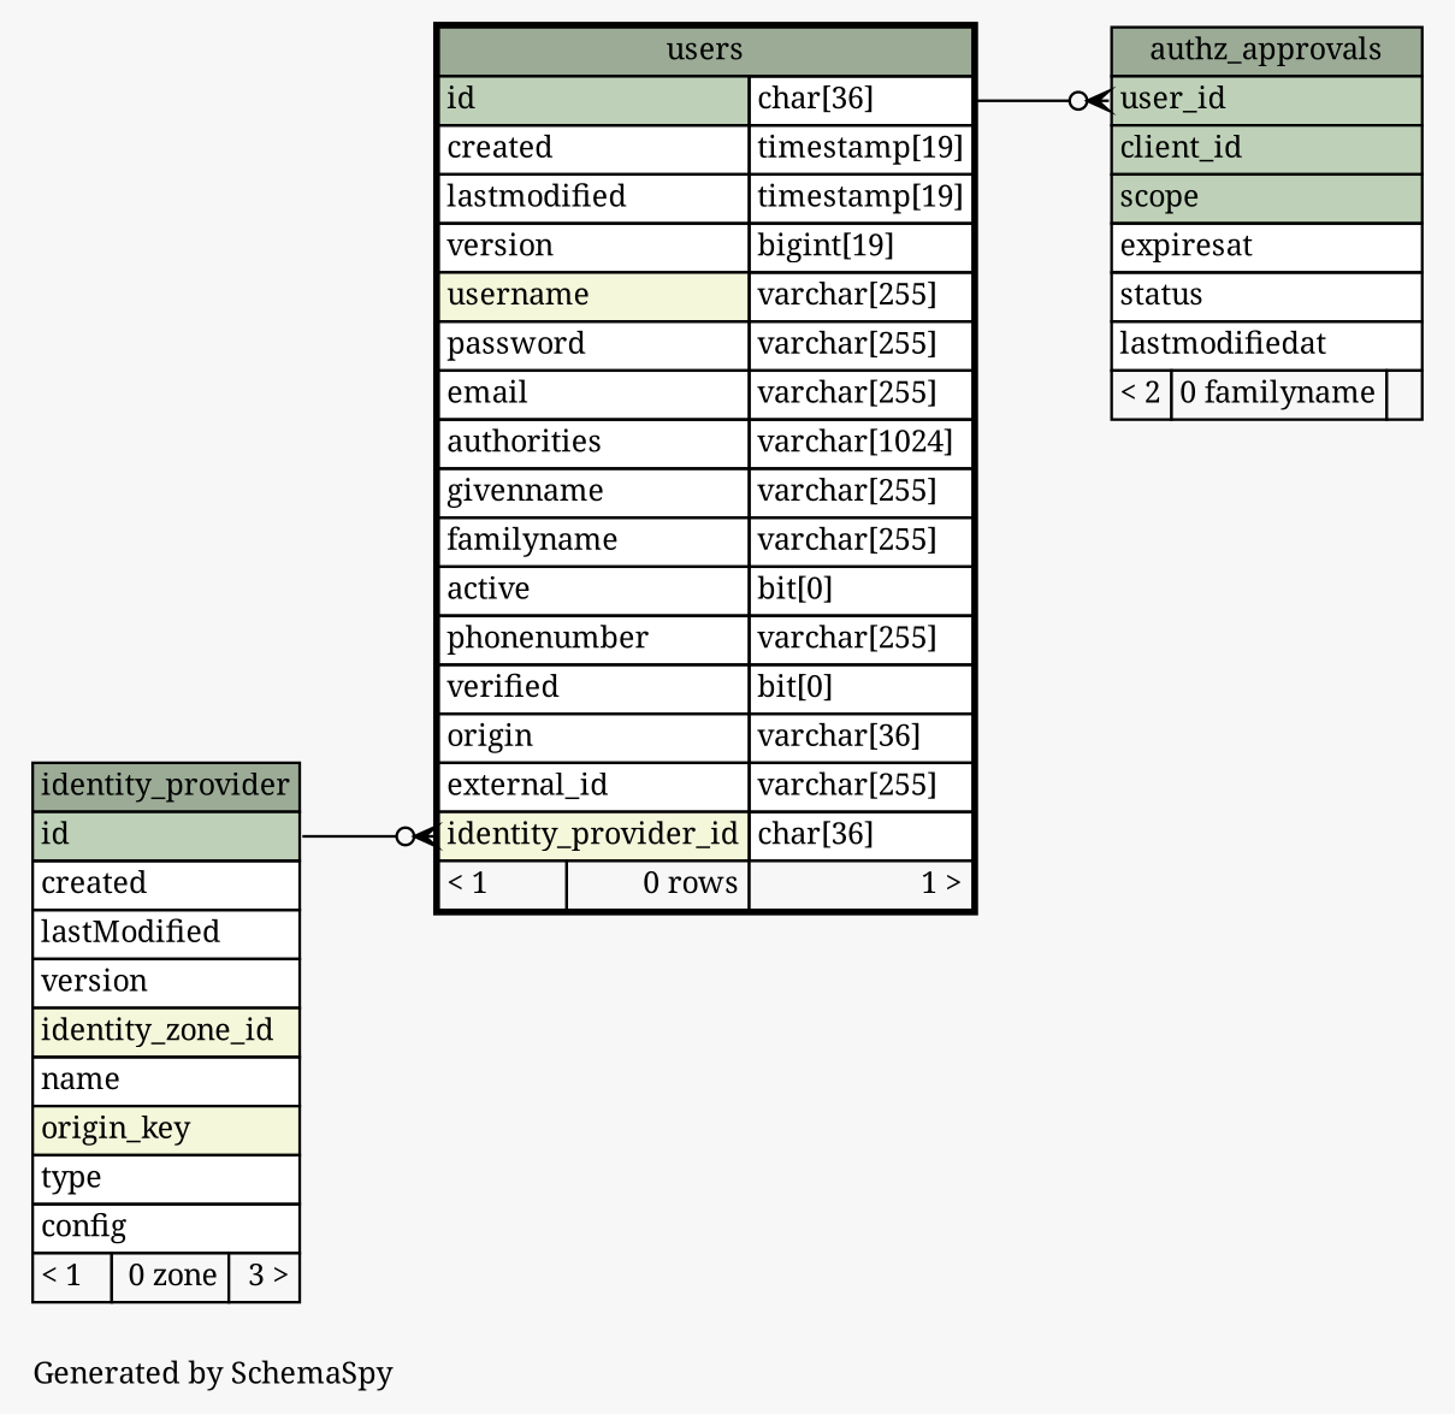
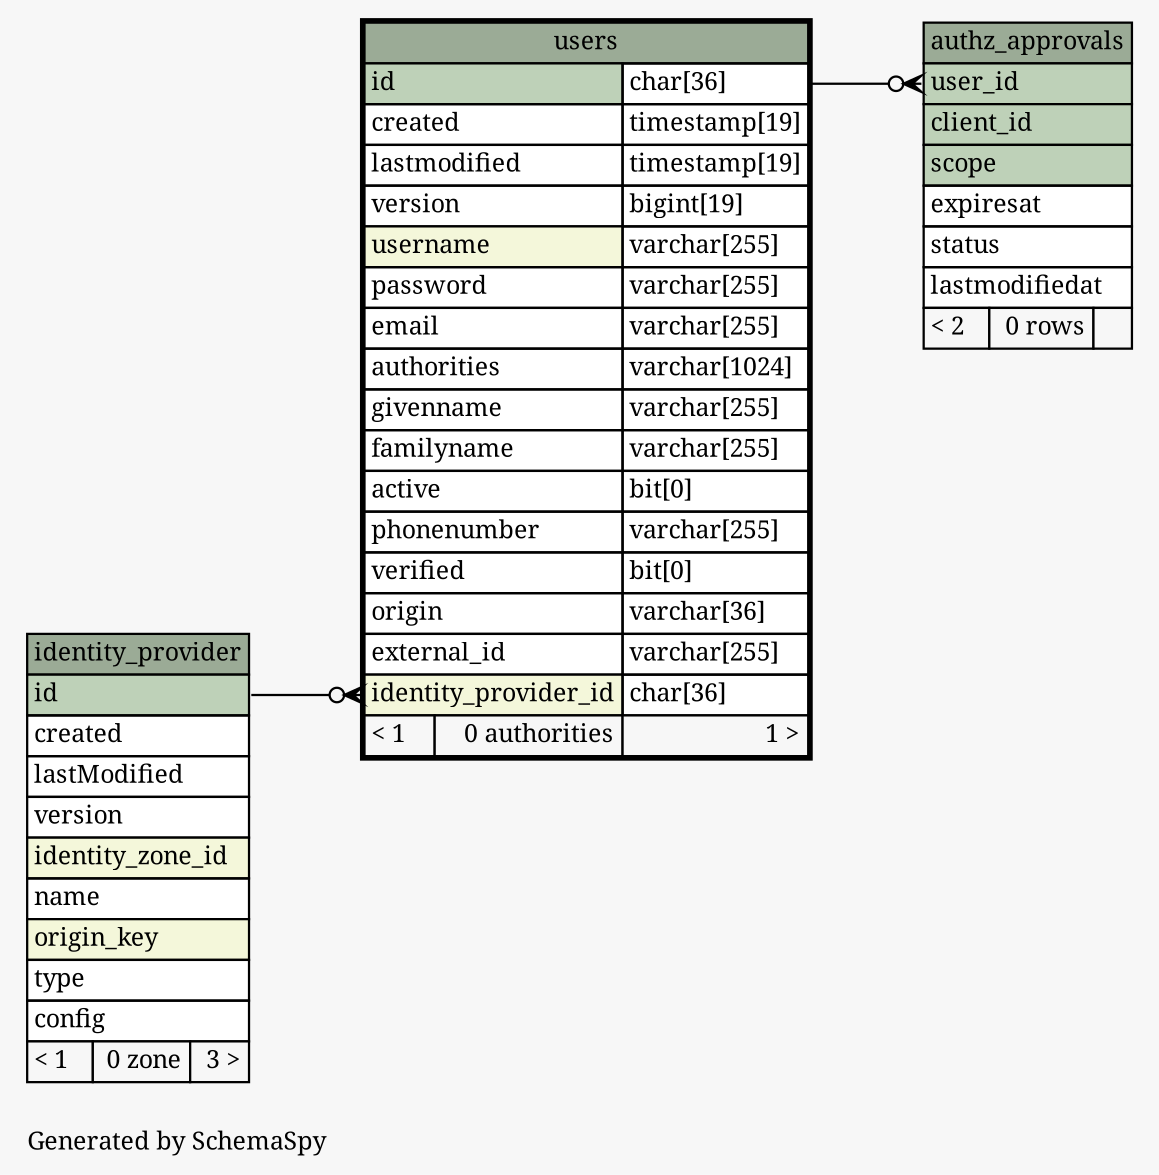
  digraph {
    bgcolor="#f7f7f7"
    fontname="Noto Serif"
    fontsize=11
    label="\nGenerated by SchemaSpy"
    labeljust=l
    nodesep=0.18
    rankdir=RL
    ranksep=0.46
    node [fontname="Noto Serif" fontsize=11 shape=plaintext]
    edge [arrowhead=none arrowsize=0.8 arrowtail=crowodot dir=back fontname="Noto Serif"]
-   n1 [label=<     <TABLE BORDER="0" CELLBORDER="1" CELLSPACING="0" BGCOLOR="#ffffff">       <TR><TD COLSPAN="3" BGCOLOR="#9bab96" ALIGN="CENTER">authz_approvals</TD></TR>       <TR><TD PORT="user_id" COLSPAN="3" BGCOLOR="#bed1b8" ALIGN="LEFT">user_id</TD></TR>       <TR><TD PORT="client_id" COLSPAN="3" BGCOLOR="#bed1b8" ALIGN="LEFT">client_id</TD></TR>       <TR><TD PORT="scope" COLSPAN="3" BGCOLOR="#bed1b8" ALIGN="LEFT">scope</TD></TR>       <TR><TD PORT="expiresat" COLSPAN="3" ALIGN="LEFT">expiresat</TD></TR>       <TR><TD PORT="status" COLSPAN="3" ALIGN="LEFT">status</TD></TR>       <TR><TD PORT="lastmodifiedat" COLSPAN="3" ALIGN="LEFT">lastmodifiedat</TD></TR>       <TR><TD ALIGN="LEFT" BGCOLOR="#f7f7f7">&lt; 2</TD><TD ALIGN="RIGHT" BGCOLOR="#f7f7f7">0 familyname</TD><TD ALIGN="RIGHT" BGCOLOR="#f7f7f7">  </TD></TR>     </TABLE>>]
-   n2 [label=<     <TABLE BORDER="2" CELLBORDER="1" CELLSPACING="0" BGCOLOR="#ffffff">       <TR><TD COLSPAN="3" BGCOLOR="#9bab96" ALIGN="CENTER">users</TD></TR>       <TR><TD PORT="id" COLSPAN="2" BGCOLOR="#bed1b8" ALIGN="LEFT">id</TD><TD PORT="id.type" ALIGN="LEFT">char[36]</TD></TR>       <TR><TD PORT="created" COLSPAN="2" ALIGN="LEFT">created</TD><TD PORT="created.type" ALIGN="LEFT">timestamp[19]</TD></TR>       <TR><TD PORT="lastmodified" COLSPAN="2" ALIGN="LEFT">lastmodified</TD><TD PORT="lastmodified.type" ALIGN="LEFT">timestamp[19]</TD></TR>       <TR><TD PORT="version" COLSPAN="2" ALIGN="LEFT">version</TD><TD PORT="version.type" ALIGN="LEFT">bigint[19]</TD></TR>       <TR><TD PORT="username" COLSPAN="2" BGCOLOR="#f4f7da" ALIGN="LEFT">username</TD><TD PORT="username.type" ALIGN="LEFT">varchar[255]</TD></TR>       <TR><TD PORT="password" COLSPAN="2" ALIGN="LEFT">password</TD><TD PORT="password.type" ALIGN="LEFT">varchar[255]</TD></TR>       <TR><TD PORT="email" COLSPAN="2" ALIGN="LEFT">email</TD><TD PORT="email.type" ALIGN="LEFT">varchar[255]</TD></TR>       <TR><TD PORT="authorities" COLSPAN="2" ALIGN="LEFT">authorities</TD><TD PORT="authorities.type" ALIGN="LEFT">varchar[1024]</TD></TR>       <TR><TD PORT="givenname" COLSPAN="2" ALIGN="LEFT">givenname</TD><TD PORT="givenname.type" ALIGN="LEFT">varchar[255]</TD></TR>       <TR><TD PORT="familyname" COLSPAN="2" ALIGN="LEFT">familyname</TD><TD PORT="familyname.type" ALIGN="LEFT">varchar[255]</TD></TR>       <TR><TD PORT="active" COLSPAN="2" ALIGN="LEFT">active</TD><TD PORT="active.type" ALIGN="LEFT">bit[0]</TD></TR>       <TR><TD PORT="phonenumber" COLSPAN="2" ALIGN="LEFT">phonenumber</TD><TD PORT="phonenumber.type" ALIGN="LEFT">varchar[255]</TD></TR>       <TR><TD PORT="verified" COLSPAN="2" ALIGN="LEFT">verified</TD><TD PORT="verified.type" ALIGN="LEFT">bit[0]</TD></TR>       <TR><TD PORT="origin" COLSPAN="2" ALIGN="LEFT">origin</TD><TD PORT="origin.type" ALIGN="LEFT">varchar[36]</TD></TR>       <TR><TD PORT="external_id" COLSPAN="2" ALIGN="LEFT">external_id</TD><TD PORT="external_id.type" ALIGN="LEFT">varchar[255]</TD></TR>       <TR><TD PORT="identity_provider_id" COLSPAN="2" BGCOLOR="#f4f7da" ALIGN="LEFT">identity_provider_id</TD><TD PORT="identity_provider_id.type" ALIGN="LEFT">char[36]</TD></TR>       <TR><TD ALIGN="LEFT" BGCOLOR="#f7f7f7">&lt; 1</TD><TD ALIGN="RIGHT" BGCOLOR="#f7f7f7">0 rows</TD><TD ALIGN="RIGHT" BGCOLOR="#f7f7f7">1 &gt;</TD></TR>     </TABLE>>]
+   n1 [label=<     <TABLE BORDER="0" CELLBORDER="1" CELLSPACING="0" BGCOLOR="#ffffff">       <TR><TD COLSPAN="3" BGCOLOR="#9bab96" ALIGN="CENTER">authz_approvals</TD></TR>       <TR><TD PORT="user_id" COLSPAN="3" BGCOLOR="#bed1b8" ALIGN="LEFT">user_id</TD></TR>       <TR><TD PORT="client_id" COLSPAN="3" BGCOLOR="#bed1b8" ALIGN="LEFT">client_id</TD></TR>       <TR><TD PORT="scope" COLSPAN="3" BGCOLOR="#bed1b8" ALIGN="LEFT">scope</TD></TR>       <TR><TD PORT="expiresat" COLSPAN="3" ALIGN="LEFT">expiresat</TD></TR>       <TR><TD PORT="status" COLSPAN="3" ALIGN="LEFT">status</TD></TR>       <TR><TD PORT="lastmodifiedat" COLSPAN="3" ALIGN="LEFT">lastmodifiedat</TD></TR>       <TR><TD ALIGN="LEFT" BGCOLOR="#f7f7f7">&lt; 2</TD><TD ALIGN="RIGHT" BGCOLOR="#f7f7f7">0 rows</TD><TD ALIGN="RIGHT" BGCOLOR="#f7f7f7">  </TD></TR>     </TABLE>>]
+   n2 [label=<     <TABLE BORDER="2" CELLBORDER="1" CELLSPACING="0" BGCOLOR="#ffffff">       <TR><TD COLSPAN="3" BGCOLOR="#9bab96" ALIGN="CENTER">users</TD></TR>       <TR><TD PORT="id" COLSPAN="2" BGCOLOR="#bed1b8" ALIGN="LEFT">id</TD><TD PORT="id.type" ALIGN="LEFT">char[36]</TD></TR>       <TR><TD PORT="created" COLSPAN="2" ALIGN="LEFT">created</TD><TD PORT="created.type" ALIGN="LEFT">timestamp[19]</TD></TR>       <TR><TD PORT="lastmodified" COLSPAN="2" ALIGN="LEFT">lastmodified</TD><TD PORT="lastmodified.type" ALIGN="LEFT">timestamp[19]</TD></TR>       <TR><TD PORT="version" COLSPAN="2" ALIGN="LEFT">version</TD><TD PORT="version.type" ALIGN="LEFT">bigint[19]</TD></TR>       <TR><TD PORT="username" COLSPAN="2" BGCOLOR="#f4f7da" ALIGN="LEFT">username</TD><TD PORT="username.type" ALIGN="LEFT">varchar[255]</TD></TR>       <TR><TD PORT="password" COLSPAN="2" ALIGN="LEFT">password</TD><TD PORT="password.type" ALIGN="LEFT">varchar[255]</TD></TR>       <TR><TD PORT="email" COLSPAN="2" ALIGN="LEFT">email</TD><TD PORT="email.type" ALIGN="LEFT">varchar[255]</TD></TR>       <TR><TD PORT="authorities" COLSPAN="2" ALIGN="LEFT">authorities</TD><TD PORT="authorities.type" ALIGN="LEFT">varchar[1024]</TD></TR>       <TR><TD PORT="givenname" COLSPAN="2" ALIGN="LEFT">givenname</TD><TD PORT="givenname.type" ALIGN="LEFT">varchar[255]</TD></TR>       <TR><TD PORT="familyname" COLSPAN="2" ALIGN="LEFT">familyname</TD><TD PORT="familyname.type" ALIGN="LEFT">varchar[255]</TD></TR>       <TR><TD PORT="active" COLSPAN="2" ALIGN="LEFT">active</TD><TD PORT="active.type" ALIGN="LEFT">bit[0]</TD></TR>       <TR><TD PORT="phonenumber" COLSPAN="2" ALIGN="LEFT">phonenumber</TD><TD PORT="phonenumber.type" ALIGN="LEFT">varchar[255]</TD></TR>       <TR><TD PORT="verified" COLSPAN="2" ALIGN="LEFT">verified</TD><TD PORT="verified.type" ALIGN="LEFT">bit[0]</TD></TR>       <TR><TD PORT="origin" COLSPAN="2" ALIGN="LEFT">origin</TD><TD PORT="origin.type" ALIGN="LEFT">varchar[36]</TD></TR>       <TR><TD PORT="external_id" COLSPAN="2" ALIGN="LEFT">external_id</TD><TD PORT="external_id.type" ALIGN="LEFT">varchar[255]</TD></TR>       <TR><TD PORT="identity_provider_id" COLSPAN="2" BGCOLOR="#f4f7da" ALIGN="LEFT">identity_provider_id</TD><TD PORT="identity_provider_id.type" ALIGN="LEFT">char[36]</TD></TR>       <TR><TD ALIGN="LEFT" BGCOLOR="#f7f7f7">&lt; 1</TD><TD ALIGN="RIGHT" BGCOLOR="#f7f7f7">0 authorities</TD><TD ALIGN="RIGHT" BGCOLOR="#f7f7f7">1 &gt;</TD></TR>     </TABLE>>]
    n3 [label=<     <TABLE BORDER="0" CELLBORDER="1" CELLSPACING="0" BGCOLOR="#ffffff">       <TR><TD COLSPAN="3" BGCOLOR="#9bab96" ALIGN="CENTER">identity_provider</TD></TR>       <TR><TD PORT="id" COLSPAN="3" BGCOLOR="#bed1b8" ALIGN="LEFT">id</TD></TR>       <TR><TD PORT="created" COLSPAN="3" ALIGN="LEFT">created</TD></TR>       <TR><TD PORT="lastModified" COLSPAN="3" ALIGN="LEFT">lastModified</TD></TR>       <TR><TD PORT="version" COLSPAN="3" ALIGN="LEFT">version</TD></TR>       <TR><TD PORT="identity_zone_id" COLSPAN="3" BGCOLOR="#f4f7da" ALIGN="LEFT">identity_zone_id</TD></TR>       <TR><TD PORT="name" COLSPAN="3" ALIGN="LEFT">name</TD></TR>       <TR><TD PORT="origin_key" COLSPAN="3" BGCOLOR="#f4f7da" ALIGN="LEFT">origin_key</TD></TR>       <TR><TD PORT="type" COLSPAN="3" ALIGN="LEFT">type</TD></TR>       <TR><TD PORT="config" COLSPAN="3" ALIGN="LEFT">config</TD></TR>       <TR><TD ALIGN="LEFT" BGCOLOR="#f7f7f7">&lt; 1</TD><TD ALIGN="RIGHT" BGCOLOR="#f7f7f7">0 zone</TD><TD ALIGN="RIGHT" BGCOLOR="#f7f7f7">3 &gt;</TD></TR>     </TABLE>>]
    n1 -> n2 [headport="id.type:e" tailport="user_id:w"]
    n2 -> n3 [headport="id:e" tailport="identity_provider_id:w"]
  }
